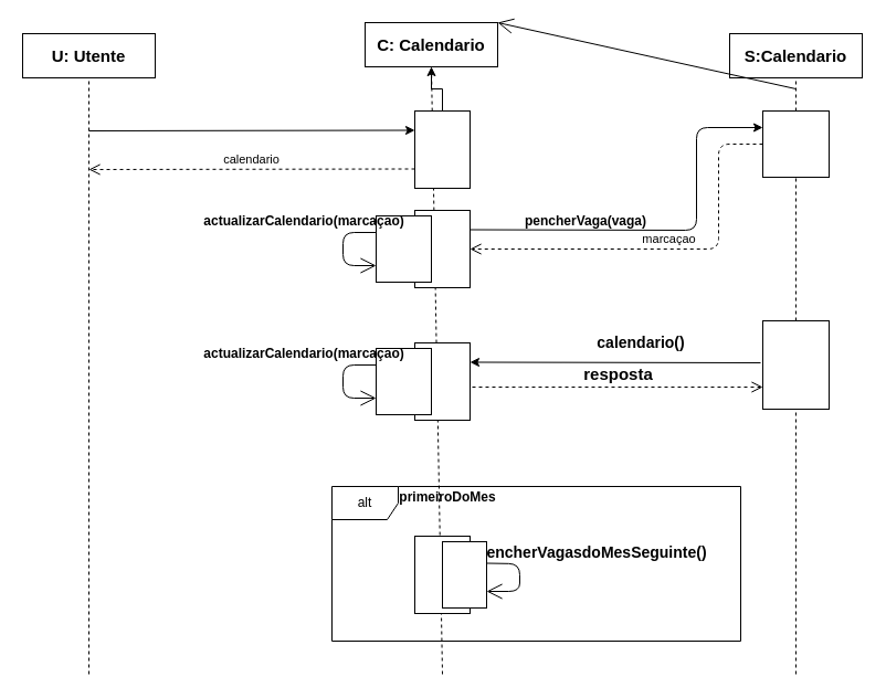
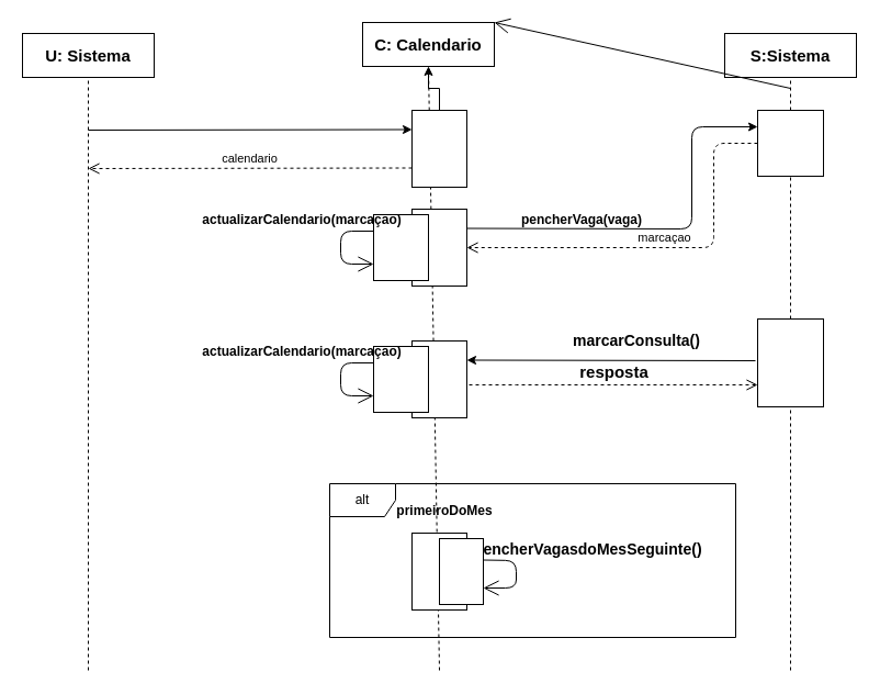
  <mxCell id="0" />
  <mxCell id="1" parent="0" />
- <mxCell id="2" value="&lt;b&gt;&lt;font style=&quot;font-size: 15px&quot;&gt;U: Utente&lt;/font&gt;&lt;/b&gt;" style="text;html=1;align=center;verticalAlign=middle;whiteSpace=wrap;rounded=0;fillColor=#ffffff;strokeColor=#000000;" vertex="1" parent="1"><mxGeometry x="20" y="30" width="120" height="40" as="geometry" /></mxCell>
+ <mxCell id="2" value="&lt;b&gt;&lt;font style=&quot;font-size: 15px&quot;&gt;U: Sistema&lt;/font&gt;&lt;/b&gt;" style="text;html=1;align=center;verticalAlign=middle;whiteSpace=wrap;rounded=0;fillColor=#ffffff;strokeColor=#000000;" vertex="1" parent="1"><mxGeometry x="20" y="30" width="120" height="40" as="geometry" /></mxCell>
  <mxCell id="3" value="&lt;span style=&quot;font-size: 15px&quot;&gt;&lt;b&gt;C: Calendario&lt;/b&gt;&lt;/span&gt;" style="text;html=1;align=center;verticalAlign=middle;whiteSpace=wrap;rounded=0;fillColor=#ffffff;strokeColor=#000000;" vertex="1" parent="1"><mxGeometry x="330" y="20" width="120" height="40" as="geometry" /></mxCell>
- <mxCell id="4" value="&lt;span style=&quot;font-size: 15px&quot;&gt;&lt;b&gt;S:Calendario&lt;/b&gt;&lt;/span&gt;" style="text;html=1;align=center;verticalAlign=middle;whiteSpace=wrap;rounded=0;fillColor=#ffffff;strokeColor=#000000;" vertex="1" parent="1"><mxGeometry x="660" y="30" width="120" height="40" as="geometry" /></mxCell>
+ <mxCell id="4" value="&lt;span style=&quot;font-size: 15px&quot;&gt;&lt;b&gt;S:Sistema&lt;/b&gt;&lt;/span&gt;" style="text;html=1;align=center;verticalAlign=middle;whiteSpace=wrap;rounded=0;fillColor=#ffffff;strokeColor=#000000;" vertex="1" parent="1"><mxGeometry x="660" y="30" width="120" height="40" as="geometry" /></mxCell>
  <mxCell id="5" value="" style="endArrow=none;dashed=1;html=1;entryX=0.5;entryY=1;entryDx=0;entryDy=0;" edge="1" parent="1" target="2"><mxGeometry width="50" height="50" relative="1" as="geometry"><mxPoint x="80" y="610" as="sourcePoint" /><mxPoint x="70" y="72" as="targetPoint" /></mxGeometry></mxCell>
  <mxCell id="6" value="" style="endArrow=none;dashed=1;html=1;entryX=0.5;entryY=1;entryDx=0;entryDy=0;" edge="1" parent="1" target="3"><mxGeometry width="50" height="50" relative="1" as="geometry"><mxPoint x="400" y="610" as="sourcePoint" /><mxPoint x="460" y="270" as="targetPoint" /></mxGeometry></mxCell>
  <mxCell id="7" value="" style="endArrow=none;dashed=1;html=1;entryX=0.5;entryY=1;entryDx=0;entryDy=0;" edge="1" parent="1" source="13" target="4"><mxGeometry width="50" height="50" relative="1" as="geometry"><mxPoint x="720" y="610" as="sourcePoint" /><mxPoint x="460" y="270" as="targetPoint" /></mxGeometry></mxCell>
  <mxCell id="8" value="" style="edgeStyle=orthogonalEdgeStyle;rounded=0;orthogonalLoop=1;jettySize=auto;html=1;" edge="1" parent="1" source="9" target="3"><mxGeometry relative="1" as="geometry" /></mxCell>
  <mxCell id="9" value="" style="rounded=0;whiteSpace=wrap;html=1;strokeColor=#000000;fillColor=#ffffff;" vertex="1" parent="1"><mxGeometry x="375" y="100" width="50" height="70" as="geometry" /></mxCell>
  <mxCell id="10" value="" style="endArrow=classic;html=1;entryX=0;entryY=0.25;entryDx=0;entryDy=0;" edge="1" parent="1" target="9"><mxGeometry width="50" height="50" relative="1" as="geometry"><mxPoint x="80" y="118" as="sourcePoint" /><mxPoint x="460" y="270" as="targetPoint" /></mxGeometry></mxCell>
  <mxCell id="11" value="calendario" style="html=1;verticalAlign=bottom;endArrow=open;dashed=1;endSize=8;exitX=0;exitY=0.75;exitDx=0;exitDy=0;" edge="1" parent="1" source="9"><mxGeometry relative="1" as="geometry"><mxPoint x="470" y="300" as="sourcePoint" /><mxPoint x="80" y="153" as="targetPoint" /></mxGeometry></mxCell>
  <mxCell id="12" value="" style="rounded=0;whiteSpace=wrap;html=1;" vertex="1" parent="1"><mxGeometry x="375" y="190" width="50" height="70" as="geometry" /></mxCell>
  <mxCell id="13" value="" style="rounded=0;whiteSpace=wrap;html=1;strokeColor=#000000;fillColor=#ffffff;" vertex="1" parent="1"><mxGeometry x="690" y="100" width="60" height="60" as="geometry" /></mxCell>
  <mxCell id="14" value="" style="endArrow=none;dashed=1;html=1;entryX=0.5;entryY=1;entryDx=0;entryDy=0;" edge="1" parent="1" source="21" target="13"><mxGeometry width="50" height="50" relative="1" as="geometry"><mxPoint x="720" y="610" as="sourcePoint" /><mxPoint x="720" y="70" as="targetPoint" /></mxGeometry></mxCell>
  <mxCell id="15" value="" style="endArrow=classic;html=1;exitX=1;exitY=0.25;exitDx=0;exitDy=0;entryX=0;entryY=0.25;entryDx=0;entryDy=0;" edge="1" parent="1" source="12" target="13"><mxGeometry width="50" height="50" relative="1" as="geometry"><mxPoint x="410" y="320" as="sourcePoint" /><mxPoint x="460" y="270" as="targetPoint" /><Array as="points"><mxPoint x="630" y="208" /><mxPoint x="630" y="115" /></Array></mxGeometry></mxCell>
  <mxCell id="16" value="&lt;b&gt;pencherVaga(vaga)&lt;/b&gt;" style="text;html=1;strokeColor=none;fillColor=none;align=center;verticalAlign=middle;whiteSpace=wrap;rounded=0;" vertex="1" parent="1"><mxGeometry x="440" y="190" width="180" height="20" as="geometry" /></mxCell>
  <mxCell id="17" value="marcaçao" style="html=1;verticalAlign=bottom;endArrow=open;dashed=1;endSize=8;exitX=0;exitY=0.5;exitDx=0;exitDy=0;entryX=1;entryY=0.5;entryDx=0;entryDy=0;" edge="1" parent="1" source="13" target="12"><mxGeometry relative="1" as="geometry"><mxPoint x="470" y="300" as="sourcePoint" /><mxPoint x="390" y="300" as="targetPoint" /><Array as="points"><mxPoint x="650" y="130" /><mxPoint x="650" y="225" /></Array></mxGeometry></mxCell>
  <mxCell id="18" value="" style="rounded=0;whiteSpace=wrap;html=1;strokeColor=#000000;fillColor=#ffffff;" vertex="1" parent="1"><mxGeometry x="340" y="195" width="50" height="60" as="geometry" /></mxCell>
  <mxCell id="19" value="" style="endArrow=open;endFill=1;endSize=12;html=1;exitX=0;exitY=0.25;exitDx=0;exitDy=0;entryX=0;entryY=0.75;entryDx=0;entryDy=0;" edge="1" parent="1" source="18" target="18"><mxGeometry width="160" relative="1" as="geometry"><mxPoint x="350" y="300" as="sourcePoint" /><mxPoint x="510" y="300" as="targetPoint" /><Array as="points"><mxPoint x="310" y="210" /><mxPoint x="310" y="240" /></Array></mxGeometry></mxCell>
  <mxCell id="20" value="&lt;b&gt;actualizarCalendario(marcaçao)&lt;/b&gt;" style="text;html=1;strokeColor=none;fillColor=none;align=center;verticalAlign=middle;whiteSpace=wrap;rounded=0;" vertex="1" parent="1"><mxGeometry x="190" y="190" width="170" height="20" as="geometry" /></mxCell>
  <mxCell id="21" value="" style="rounded=0;whiteSpace=wrap;html=1;strokeColor=#000000;fillColor=#ffffff;" vertex="1" parent="1"><mxGeometry x="690" y="290" width="60" height="80" as="geometry" /></mxCell>
  <mxCell id="22" value="" style="endArrow=none;dashed=1;html=1;entryX=0.5;entryY=1;entryDx=0;entryDy=0;" edge="1" parent="1" target="21"><mxGeometry width="50" height="50" relative="1" as="geometry"><mxPoint x="720" y="610" as="sourcePoint" /><mxPoint x="720" y="160" as="targetPoint" /></mxGeometry></mxCell>
  <mxCell id="23" value="" style="rounded=0;whiteSpace=wrap;html=1;strokeColor=#000000;fillColor=#ffffff;" vertex="1" parent="1"><mxGeometry x="375" y="310" width="50" height="70" as="geometry" /></mxCell>
  <mxCell id="24" value="" style="endArrow=classic;html=1;entryX=1;entryY=0.25;entryDx=0;entryDy=0;" edge="1" parent="1" target="23"><mxGeometry width="50" height="50" relative="1" as="geometry"><mxPoint x="688" y="328" as="sourcePoint" /><mxPoint x="460" y="280" as="targetPoint" /></mxGeometry></mxCell>
- <mxCell id="25" value="calendario()" style="text;html=1;strokeColor=none;fillColor=none;align=center;verticalAlign=middle;whiteSpace=wrap;rounded=0;fontStyle=1;fontSize=14;" vertex="1" parent="1"><mxGeometry x="490" y="300" width="180" height="20" as="geometry" /></mxCell>
+ <mxCell id="25" value="marcarConsulta()" style="text;html=1;strokeColor=none;fillColor=none;align=center;verticalAlign=middle;whiteSpace=wrap;rounded=0;fontStyle=1;fontSize=14;" vertex="1" parent="1"><mxGeometry x="490" y="300" width="180" height="20" as="geometry" /></mxCell>
  <mxCell id="26" value="&lt;b&gt;&lt;font style=&quot;font-size: 15px&quot;&gt;resposta&lt;/font&gt;&lt;/b&gt;" style="html=1;verticalAlign=bottom;endArrow=open;dashed=1;endSize=8;entryX=0;entryY=0.75;entryDx=0;entryDy=0;" edge="1" parent="1" target="21"><mxGeometry x="0.005" relative="1" as="geometry"><mxPoint x="427" y="350" as="sourcePoint" /><mxPoint x="900.02" y="134.02" as="targetPoint" /><Array as="points"><mxPoint x="460" y="350" /></Array><mxPoint as="offset" /></mxGeometry></mxCell>
  <mxCell id="27" value="" style="rounded=0;whiteSpace=wrap;html=1;strokeColor=#000000;fillColor=#ffffff;" vertex="1" parent="1"><mxGeometry x="340" y="315" width="50" height="60" as="geometry" /></mxCell>
  <mxCell id="28" value="" style="endArrow=open;endFill=1;endSize=12;html=1;exitX=0;exitY=0.25;exitDx=0;exitDy=0;entryX=0;entryY=0.75;entryDx=0;entryDy=0;" edge="1" parent="1" source="27" target="27"><mxGeometry width="160" relative="1" as="geometry"><mxPoint x="350" y="420" as="sourcePoint" /><mxPoint x="510" y="420" as="targetPoint" /><Array as="points"><mxPoint x="310" y="330" /><mxPoint x="310" y="360" /></Array></mxGeometry></mxCell>
  <mxCell id="29" value="&lt;b&gt;actualizarCalendario(marcaçao)&lt;/b&gt;" style="text;html=1;strokeColor=none;fillColor=none;align=center;verticalAlign=middle;whiteSpace=wrap;rounded=0;" vertex="1" parent="1"><mxGeometry x="190" y="310" width="170" height="20" as="geometry" /></mxCell>
  <mxCell id="30" value="alt" style="shape=umlFrame;whiteSpace=wrap;html=1;strokeColor=#000000;fillColor=#ffffff;" vertex="1" parent="1"><mxGeometry x="300" y="440" width="370" height="140" as="geometry" /></mxCell>
- <mxCell id="31" value="&lt;b&gt;primeiroDoMes&lt;/b&gt;" style="text;html=1;strokeColor=none;fillColor=none;align=center;verticalAlign=middle;whiteSpace=wrap;rounded=0;" vertex="1" parent="1"><mxGeometry x="320" y="440" width="170" height="20" as="geometry" /></mxCell>
+ <mxCell id="31" value="&lt;b&gt;primeiroDoMes&lt;/b&gt;" style="text;html=1;strokeColor=none;fillColor=none;align=center;verticalAlign=middle;whiteSpace=wrap;rounded=0;" vertex="1" parent="1"><mxGeometry x="320" y="455" width="170" height="20" as="geometry" /></mxCell>
  <mxCell id="32" value="" style="rounded=0;whiteSpace=wrap;html=1;strokeColor=#000000;fillColor=#ffffff;" vertex="1" parent="1"><mxGeometry x="375" y="485" width="50" height="70" as="geometry" /></mxCell>
  <mxCell id="33" value="" style="rounded=0;whiteSpace=wrap;html=1;strokeColor=#000000;fillColor=#ffffff;" vertex="1" parent="1"><mxGeometry x="400" y="490" width="40" height="60" as="geometry" /></mxCell>
  <mxCell id="34" value="" style="endArrow=open;endFill=1;endSize=12;html=1;entryX=1;entryY=0.75;entryDx=0;entryDy=0;" edge="1" parent="1" target="33"><mxGeometry width="160" relative="1" as="geometry"><mxPoint x="440" y="509.5" as="sourcePoint" /><mxPoint x="600" y="509.5" as="targetPoint" /><Array as="points"><mxPoint x="470" y="510" /><mxPoint x="470" y="535" /></Array></mxGeometry></mxCell>
  <mxCell id="35" value="encherVagasdoMesSeguinte()" style="text;html=1;strokeColor=none;fillColor=none;align=center;verticalAlign=middle;whiteSpace=wrap;rounded=0;fontStyle=1;fontSize=14;" vertex="1" parent="1"><mxGeometry x="450" y="490" width="180" height="20" as="geometry" /></mxCell>
  <mxCell id="36" value="" style="endArrow=open;endFill=1;endSize=12;html=1;entryX=1;entryY=0;entryDx=0;entryDy=0;" edge="1" parent="1" target="3"><mxGeometry width="160" relative="1" as="geometry"><mxPoint x="720" y="80" as="sourcePoint" /><mxPoint x="400" y="80" as="targetPoint" /></mxGeometry></mxCell>
